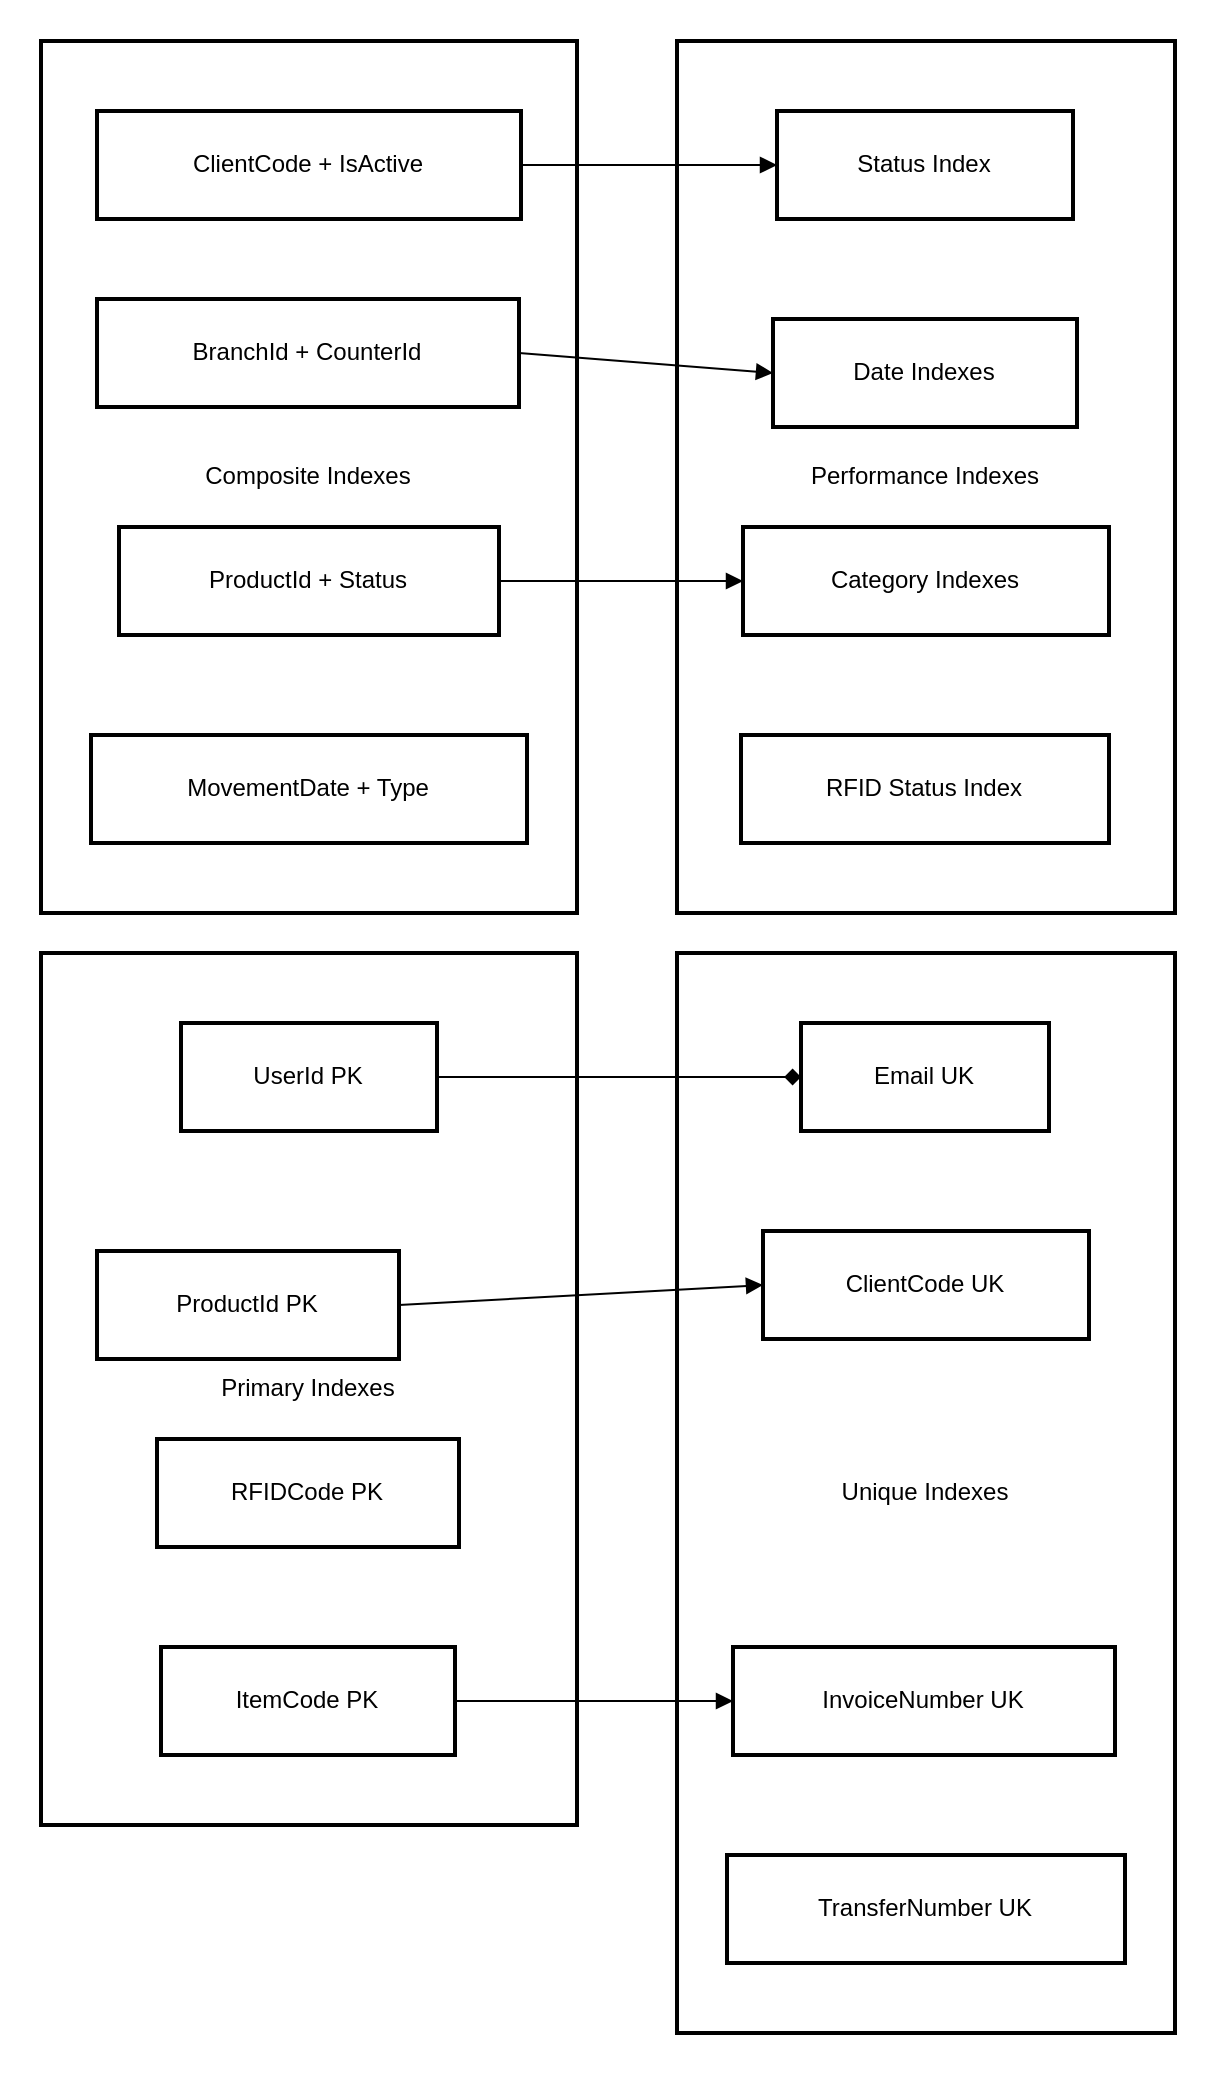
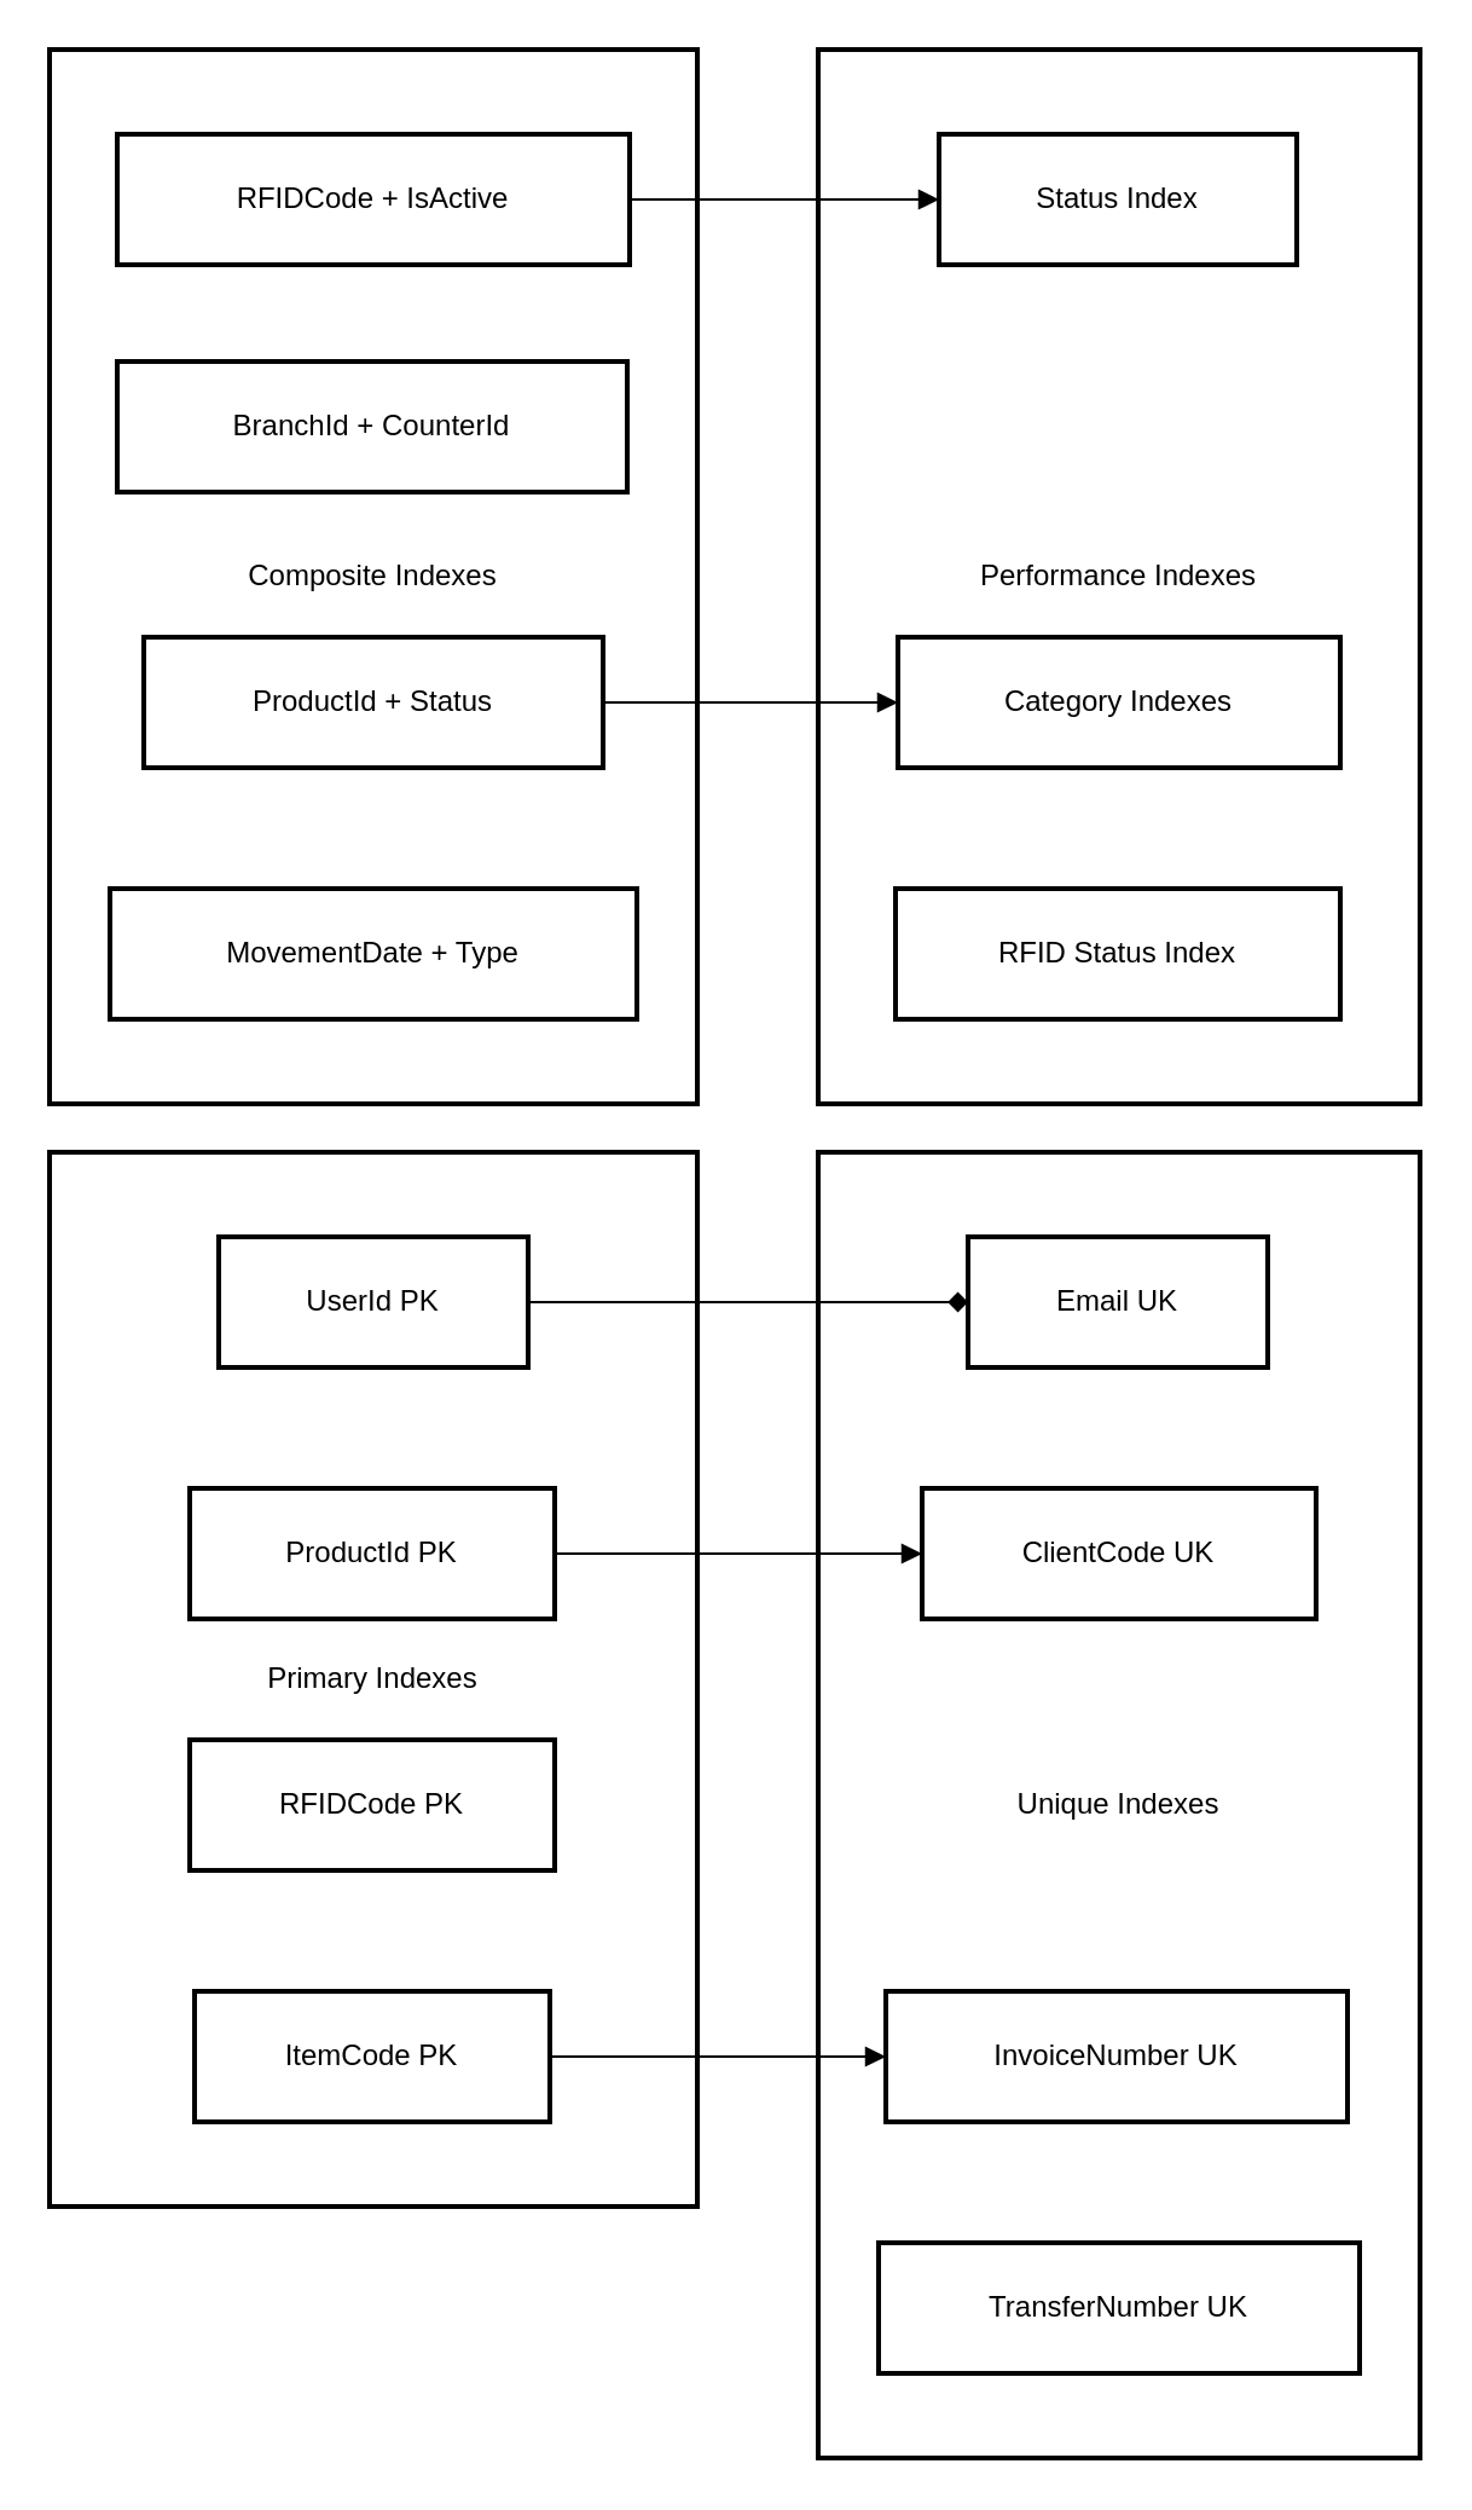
  <mxCell id="0" />
  <mxCell id="1" parent="0" />
  <mxCell id="2" value="Performance Indexes" style="whiteSpace=wrap;strokeWidth=2;" vertex="1" parent="1"><mxGeometry x="338" y="20" width="249" height="436" as="geometry" /></mxCell>
  <mxCell id="3" value="Composite Indexes" style="whiteSpace=wrap;strokeWidth=2;" vertex="1" parent="1"><mxGeometry x="20" y="20" width="268" height="436" as="geometry" /></mxCell>
  <mxCell id="4" value="Unique Indexes" style="whiteSpace=wrap;strokeWidth=2;" vertex="1" parent="1"><mxGeometry x="338" y="476" width="249" height="540" as="geometry" /></mxCell>
  <mxCell id="5" value="Primary Indexes" style="whiteSpace=wrap;strokeWidth=2;" vertex="1" parent="1"><mxGeometry x="20" y="476" width="268" height="436" as="geometry" /></mxCell>
  <mxCell id="6" value="UserId PK" style="whiteSpace=wrap;strokeWidth=2;" vertex="1" parent="1"><mxGeometry x="90" y="511" width="128" height="54" as="geometry" /></mxCell>
- <mxCell id="7" value="ProductId PK" style="whiteSpace=wrap;strokeWidth=2;" vertex="1" parent="1"><mxGeometry x="48" y="625" width="151" height="54" as="geometry" /></mxCell>
+ <mxCell id="7" value="ProductId PK" style="whiteSpace=wrap;strokeWidth=2;" vertex="1" parent="1"><mxGeometry x="78" y="615" width="151" height="54" as="geometry" /></mxCell>
  <mxCell id="8" value="RFIDCode PK" style="whiteSpace=wrap;strokeWidth=2;" vertex="1" parent="1"><mxGeometry x="78" y="719" width="151" height="54" as="geometry" /></mxCell>
  <mxCell id="9" value="ItemCode PK" style="whiteSpace=wrap;strokeWidth=2;" vertex="1" parent="1"><mxGeometry x="80" y="823" width="147" height="54" as="geometry" /></mxCell>
  <mxCell id="10" value="Email UK" style="whiteSpace=wrap;strokeWidth=2;" vertex="1" parent="1"><mxGeometry x="400" y="511" width="124" height="54" as="geometry" /></mxCell>
  <mxCell id="11" value="ClientCode UK" style="whiteSpace=wrap;strokeWidth=2;" vertex="1" parent="1"><mxGeometry x="381" y="615" width="163" height="54" as="geometry" /></mxCell>
  <mxCell id="12" value="InvoiceNumber UK" style="whiteSpace=wrap;strokeWidth=2;" vertex="1" parent="1"><mxGeometry x="366" y="823" width="191" height="54" as="geometry" /></mxCell>
  <mxCell id="13" value="TransferNumber UK" style="whiteSpace=wrap;strokeWidth=2;" vertex="1" parent="1"><mxGeometry x="363" y="927" width="199" height="54" as="geometry" /></mxCell>
- <mxCell id="14" value="ClientCode + IsActive" style="whiteSpace=wrap;strokeWidth=2;" vertex="1" parent="1"><mxGeometry x="48" y="55" width="212" height="54" as="geometry" /></mxCell>
+ <mxCell id="14" value="RFIDCode + IsActive" style="whiteSpace=wrap;strokeWidth=2;" vertex="1" parent="1"><mxGeometry x="48" y="55" width="212" height="54" as="geometry" /></mxCell>
  <mxCell id="15" value="BranchId + CounterId" style="whiteSpace=wrap;strokeWidth=2;" vertex="1" parent="1"><mxGeometry x="48" y="149" width="211" height="54" as="geometry" /></mxCell>
  <mxCell id="16" value="ProductId + Status" style="whiteSpace=wrap;strokeWidth=2;" vertex="1" parent="1"><mxGeometry x="59" y="263" width="190" height="54" as="geometry" /></mxCell>
  <mxCell id="17" value="MovementDate + Type" style="whiteSpace=wrap;strokeWidth=2;" vertex="1" parent="1"><mxGeometry x="45" y="367" width="218" height="54" as="geometry" /></mxCell>
  <mxCell id="18" value="Status Index" style="whiteSpace=wrap;strokeWidth=2;" vertex="1" parent="1"><mxGeometry x="388" y="55" width="148" height="54" as="geometry" /></mxCell>
- <mxCell id="19" value="Date Indexes" style="whiteSpace=wrap;strokeWidth=2;" vertex="1" parent="1"><mxGeometry x="386" y="159" width="152" height="54" as="geometry" /></mxCell>
  <mxCell id="20" value="Category Indexes" style="whiteSpace=wrap;strokeWidth=2;" vertex="1" parent="1"><mxGeometry x="371" y="263" width="183" height="54" as="geometry" /></mxCell>
  <mxCell id="21" value="RFID Status Index" style="whiteSpace=wrap;strokeWidth=2;" vertex="1" parent="1"><mxGeometry x="370" y="367" width="184" height="54" as="geometry" /></mxCell>
  <mxCell id="22" value="" style="curved=1;startArrow=none;endArrow=diamond;exitX=1;exitY=0.5;entryX=0;entryY=0.5;rounded=0;" edge="1" parent="1" source="6" target="10"><mxGeometry relative="1" as="geometry"><Array as="points" /></mxGeometry></mxCell>
  <mxCell id="23" value="" style="curved=1;startArrow=none;endArrow=block;exitX=1;exitY=0.5;entryX=0;entryY=0.5;rounded=0;" edge="1" parent="1" source="7" target="11"><mxGeometry relative="1" as="geometry"><Array as="points" /></mxGeometry></mxCell>
  <mxCell id="24" value="" style="curved=1;startArrow=none;endArrow=block;exitX=1;exitY=0.5;entryX=0;entryY=0.5;rounded=0;" edge="1" parent="1" source="9" target="12"><mxGeometry relative="1" as="geometry"><Array as="points" /></mxGeometry></mxCell>
  <mxCell id="25" value="" style="curved=1;startArrow=none;endArrow=block;exitX=1;exitY=0.5;entryX=0;entryY=0.5;rounded=0;" edge="1" parent="1" source="14" target="18"><mxGeometry relative="1" as="geometry"><Array as="points" /></mxGeometry></mxCell>
- <mxCell id="26" value="" style="curved=1;startArrow=none;endArrow=block;exitX=1;exitY=0.5;entryX=0;entryY=0.5;rounded=0;" edge="1" parent="1" source="15" target="19"><mxGeometry relative="1" as="geometry"><Array as="points" /></mxGeometry></mxCell>
  <mxCell id="27" value="" style="curved=1;startArrow=none;endArrow=block;exitX=1;exitY=0.5;entryX=0;entryY=0.5;rounded=0;" edge="1" parent="1" source="16" target="20"><mxGeometry relative="1" as="geometry"><Array as="points" /></mxGeometry></mxCell>
